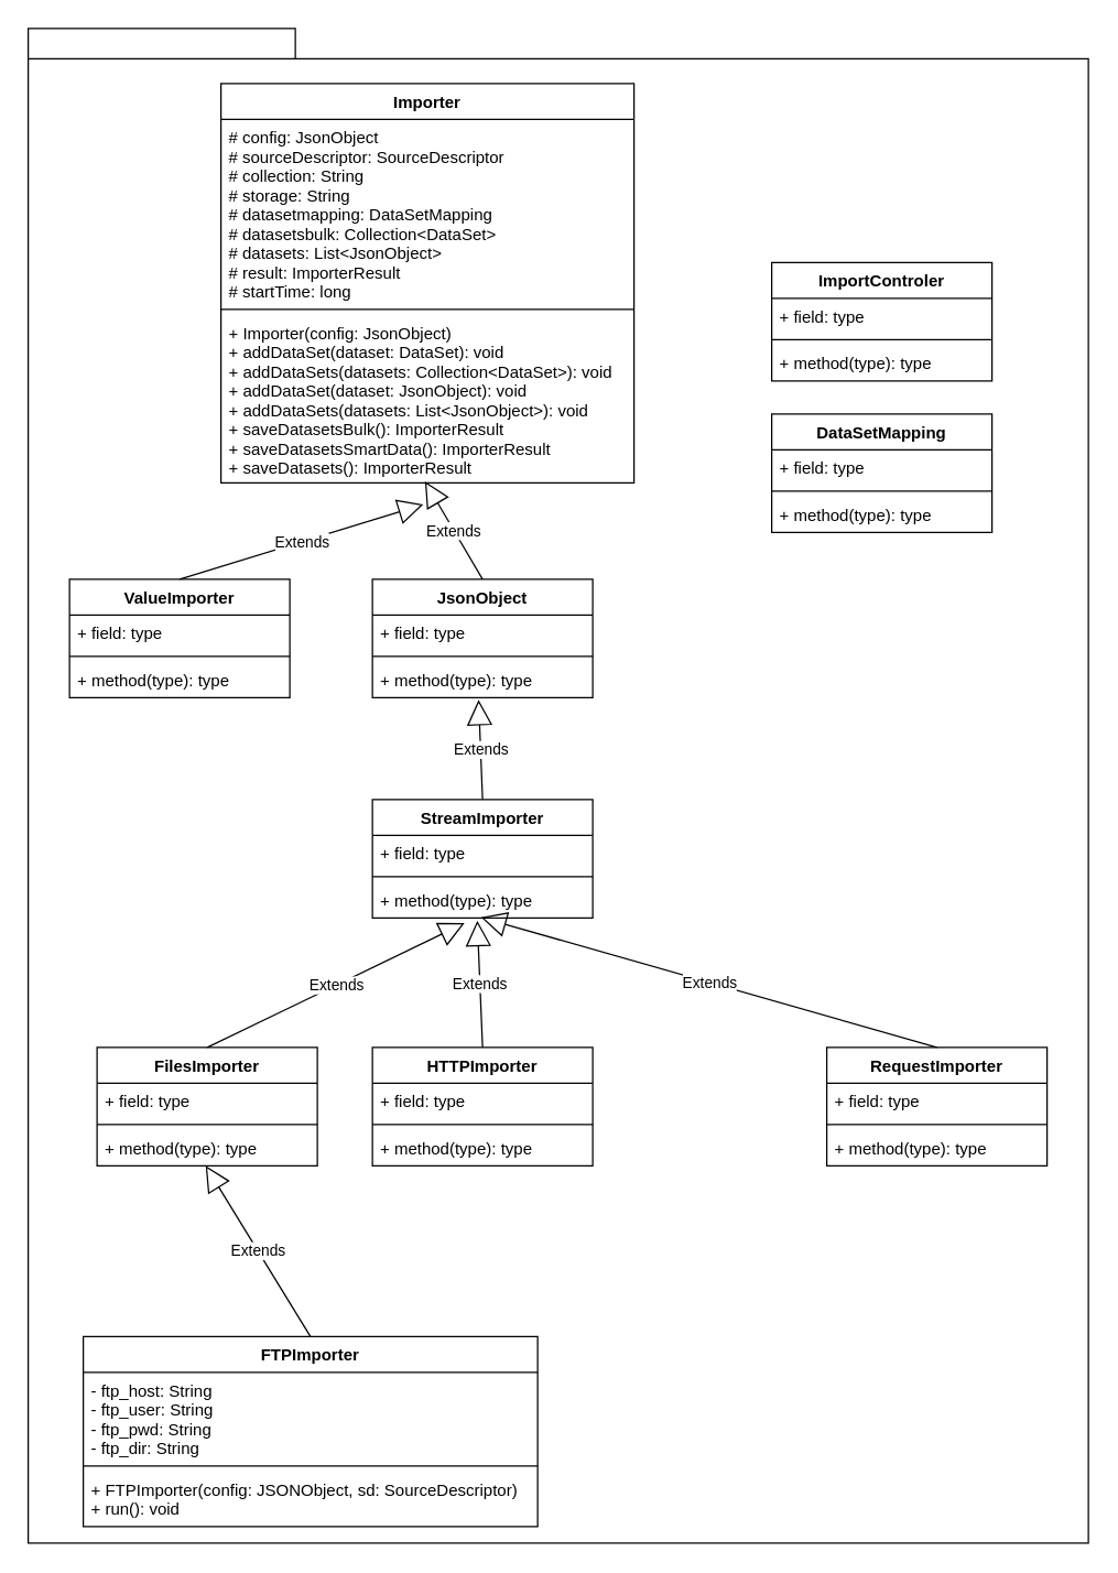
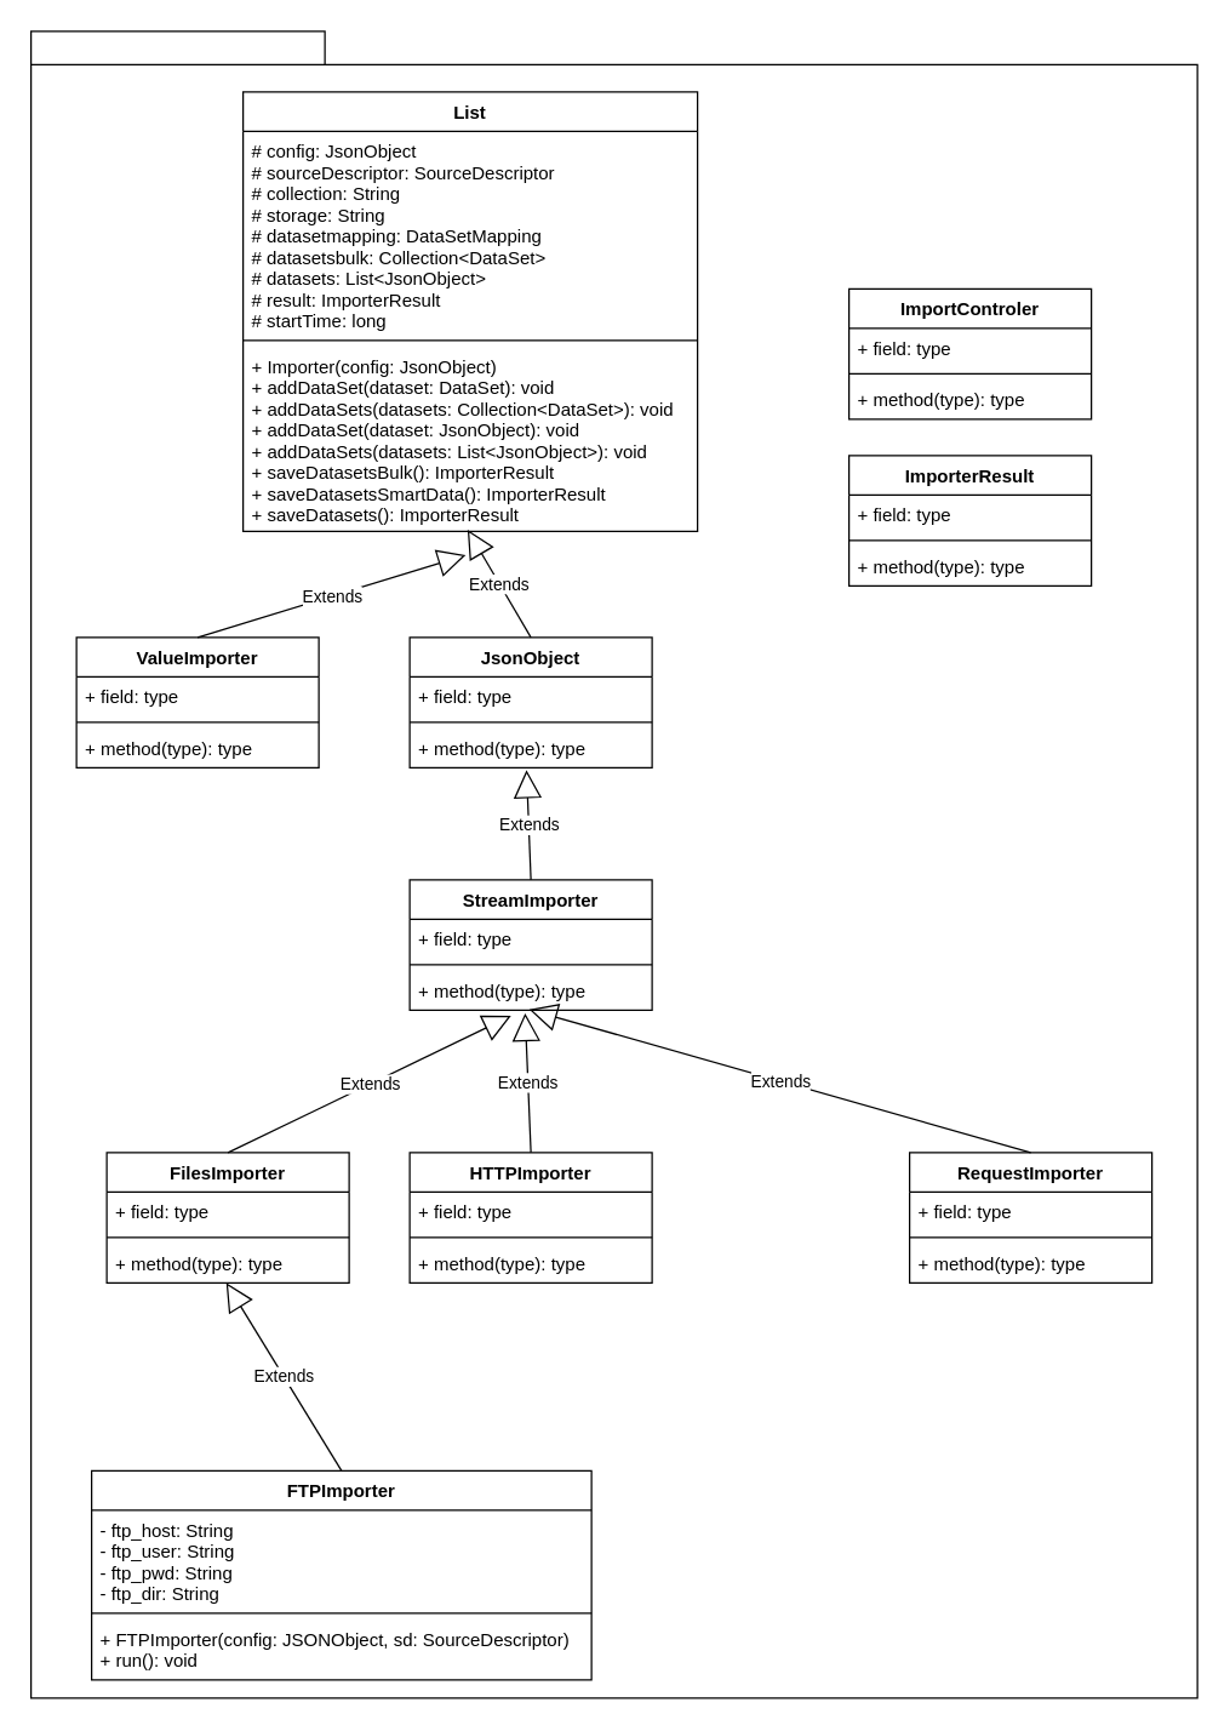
  <mxCell id="0" />
  <mxCell id="1" parent="0" />
  <mxCell id="2" value="" style="shape=folder;fontStyle=1;spacingTop=10;tabWidth=194;tabHeight=22;tabPosition=left;html=1;rounded=0;shadow=0;comic=0;labelBackgroundColor=none;strokeWidth=1;fillColor=none;fontFamily=Verdana;fontSize=10;align=center;" parent="1" vertex="1"><mxGeometry x="20" y="20" width="770" height="1100" as="geometry" /></mxCell>
- <mxCell id="3" value="Importer" style="swimlane;fontStyle=1;align=center;verticalAlign=top;childLayout=stackLayout;horizontal=1;startSize=26;horizontalStack=0;resizeParent=1;resizeParentMax=0;resizeLast=0;collapsible=1;marginBottom=0;" parent="1" vertex="1"><mxGeometry x="160" y="60" width="300" height="290" as="geometry" /></mxCell>
+ <mxCell id="3" value="List" style="swimlane;fontStyle=1;align=center;verticalAlign=top;childLayout=stackLayout;horizontal=1;startSize=26;horizontalStack=0;resizeParent=1;resizeParentMax=0;resizeLast=0;collapsible=1;marginBottom=0;" parent="1" vertex="1"><mxGeometry x="160" y="60" width="300" height="290" as="geometry" /></mxCell>
  <mxCell id="4" value="# config: JsonObject&#10;# sourceDescriptor: SourceDescriptor&#10;# collection: String&#10;# storage: String&#10;# datasetmapping: DataSetMapping&#10;# datasetsbulk: Collection&lt;DataSet&gt;&#10;# datasets: List&lt;JsonObject&gt;&#10;# result: ImporterResult&#10;# startTime: long" style="text;strokeColor=none;fillColor=none;align=left;verticalAlign=top;spacingLeft=4;spacingRight=4;overflow=hidden;rotatable=0;points=[[0,0.5],[1,0.5]];portConstraint=eastwest;" parent="3" vertex="1"><mxGeometry y="26" width="300" height="134" as="geometry" /></mxCell>
  <mxCell id="5" value="" style="line;strokeWidth=1;fillColor=none;align=left;verticalAlign=middle;spacingTop=-1;spacingLeft=3;spacingRight=3;rotatable=0;labelPosition=right;points=[];portConstraint=eastwest;" parent="3" vertex="1"><mxGeometry y="160" width="300" height="8" as="geometry" /></mxCell>
  <mxCell id="6" value="+ Importer(config: JsonObject)&#10;+ addDataSet(dataset: DataSet): void&#10;+ addDataSets(datasets: Collection&lt;DataSet&gt;): void&#10;+ addDataSet(dataset: JsonObject): void&#10;+ addDataSets(datasets: List&lt;JsonObject&gt;): void&#10;+ saveDatasetsBulk(): ImporterResult&#10;+ saveDatasetsSmartData(): ImporterResult&#10;+ saveDatasets(): ImporterResult" style="text;strokeColor=none;fillColor=none;align=left;verticalAlign=top;spacingLeft=4;spacingRight=4;overflow=hidden;rotatable=0;points=[[0,0.5],[1,0.5]];portConstraint=eastwest;" parent="3" vertex="1"><mxGeometry y="168" width="300" height="122" as="geometry" /></mxCell>
  <mxCell id="7" value="ImportControler" style="swimlane;fontStyle=1;align=center;verticalAlign=top;childLayout=stackLayout;horizontal=1;startSize=26;horizontalStack=0;resizeParent=1;resizeParentMax=0;resizeLast=0;collapsible=1;marginBottom=0;" parent="1" vertex="1"><mxGeometry x="560" y="190" width="160" height="86" as="geometry" /></mxCell>
  <mxCell id="8" value="+ field: type" style="text;strokeColor=none;fillColor=none;align=left;verticalAlign=top;spacingLeft=4;spacingRight=4;overflow=hidden;rotatable=0;points=[[0,0.5],[1,0.5]];portConstraint=eastwest;" parent="7" vertex="1"><mxGeometry y="26" width="160" height="26" as="geometry" /></mxCell>
  <mxCell id="9" value="" style="line;strokeWidth=1;fillColor=none;align=left;verticalAlign=middle;spacingTop=-1;spacingLeft=3;spacingRight=3;rotatable=0;labelPosition=right;points=[];portConstraint=eastwest;" parent="7" vertex="1"><mxGeometry y="52" width="160" height="8" as="geometry" /></mxCell>
  <mxCell id="10" value="+ method(type): type" style="text;strokeColor=none;fillColor=none;align=left;verticalAlign=top;spacingLeft=4;spacingRight=4;overflow=hidden;rotatable=0;points=[[0,0.5],[1,0.5]];portConstraint=eastwest;" parent="7" vertex="1"><mxGeometry y="60" width="160" height="26" as="geometry" /></mxCell>
  <mxCell id="11" value="FilesImporter" style="swimlane;fontStyle=1;align=center;verticalAlign=top;childLayout=stackLayout;horizontal=1;startSize=26;horizontalStack=0;resizeParent=1;resizeParentMax=0;resizeLast=0;collapsible=1;marginBottom=0;" parent="1" vertex="1"><mxGeometry x="70" y="760" width="160" height="86" as="geometry" /></mxCell>
  <mxCell id="12" value="+ field: type" style="text;strokeColor=none;fillColor=none;align=left;verticalAlign=top;spacingLeft=4;spacingRight=4;overflow=hidden;rotatable=0;points=[[0,0.5],[1,0.5]];portConstraint=eastwest;" parent="11" vertex="1"><mxGeometry y="26" width="160" height="26" as="geometry" /></mxCell>
  <mxCell id="13" value="" style="line;strokeWidth=1;fillColor=none;align=left;verticalAlign=middle;spacingTop=-1;spacingLeft=3;spacingRight=3;rotatable=0;labelPosition=right;points=[];portConstraint=eastwest;" parent="11" vertex="1"><mxGeometry y="52" width="160" height="8" as="geometry" /></mxCell>
  <mxCell id="14" value="+ method(type): type" style="text;strokeColor=none;fillColor=none;align=left;verticalAlign=top;spacingLeft=4;spacingRight=4;overflow=hidden;rotatable=0;points=[[0,0.5],[1,0.5]];portConstraint=eastwest;" parent="11" vertex="1"><mxGeometry y="60" width="160" height="26" as="geometry" /></mxCell>
  <mxCell id="15" value="HTTPImporter" style="swimlane;fontStyle=1;align=center;verticalAlign=top;childLayout=stackLayout;horizontal=1;startSize=26;horizontalStack=0;resizeParent=1;resizeParentMax=0;resizeLast=0;collapsible=1;marginBottom=0;" parent="1" vertex="1"><mxGeometry x="270" y="760" width="160" height="86" as="geometry" /></mxCell>
  <mxCell id="16" value="+ field: type" style="text;strokeColor=none;fillColor=none;align=left;verticalAlign=top;spacingLeft=4;spacingRight=4;overflow=hidden;rotatable=0;points=[[0,0.5],[1,0.5]];portConstraint=eastwest;" parent="15" vertex="1"><mxGeometry y="26" width="160" height="26" as="geometry" /></mxCell>
  <mxCell id="17" value="" style="line;strokeWidth=1;fillColor=none;align=left;verticalAlign=middle;spacingTop=-1;spacingLeft=3;spacingRight=3;rotatable=0;labelPosition=right;points=[];portConstraint=eastwest;" parent="15" vertex="1"><mxGeometry y="52" width="160" height="8" as="geometry" /></mxCell>
  <mxCell id="18" value="+ method(type): type" style="text;strokeColor=none;fillColor=none;align=left;verticalAlign=top;spacingLeft=4;spacingRight=4;overflow=hidden;rotatable=0;points=[[0,0.5],[1,0.5]];portConstraint=eastwest;" parent="15" vertex="1"><mxGeometry y="60" width="160" height="26" as="geometry" /></mxCell>
  <mxCell id="19" value="FTPImporter" style="swimlane;fontStyle=1;align=center;verticalAlign=top;childLayout=stackLayout;horizontal=1;startSize=26;horizontalStack=0;resizeParent=1;resizeParentMax=0;resizeLast=0;collapsible=1;marginBottom=0;" parent="1" vertex="1"><mxGeometry x="60" y="970" width="330" height="138" as="geometry" /></mxCell>
  <mxCell id="20" value="- ftp_host: String&#10;- ftp_user: String&#10;- ftp_pwd: String&#10;- ftp_dir: String" style="text;strokeColor=none;fillColor=none;align=left;verticalAlign=top;spacingLeft=4;spacingRight=4;overflow=hidden;rotatable=0;points=[[0,0.5],[1,0.5]];portConstraint=eastwest;" parent="19" vertex="1"><mxGeometry y="26" width="330" height="64" as="geometry" /></mxCell>
  <mxCell id="21" value="" style="line;strokeWidth=1;fillColor=none;align=left;verticalAlign=middle;spacingTop=-1;spacingLeft=3;spacingRight=3;rotatable=0;labelPosition=right;points=[];portConstraint=eastwest;" parent="19" vertex="1"><mxGeometry y="90" width="330" height="8" as="geometry" /></mxCell>
  <mxCell id="22" value="+ FTPImporter(config: JSONObject, sd: SourceDescriptor)&#10;+ run(): void" style="text;strokeColor=none;fillColor=none;align=left;verticalAlign=top;spacingLeft=4;spacingRight=4;overflow=hidden;rotatable=0;points=[[0,0.5],[1,0.5]];portConstraint=eastwest;" parent="19" vertex="1"><mxGeometry y="98" width="330" height="40" as="geometry" /></mxCell>
- <mxCell id="23" value="DataSetMapping" style="swimlane;fontStyle=1;align=center;verticalAlign=top;childLayout=stackLayout;horizontal=1;startSize=26;horizontalStack=0;resizeParent=1;resizeParentMax=0;resizeLast=0;collapsible=1;marginBottom=0;" parent="1" vertex="1"><mxGeometry x="560" y="300" width="160" height="86" as="geometry" /></mxCell>
+ <mxCell id="23" value="ImporterResult" style="swimlane;fontStyle=1;align=center;verticalAlign=top;childLayout=stackLayout;horizontal=1;startSize=26;horizontalStack=0;resizeParent=1;resizeParentMax=0;resizeLast=0;collapsible=1;marginBottom=0;" parent="1" vertex="1"><mxGeometry x="560" y="300" width="160" height="86" as="geometry" /></mxCell>
  <mxCell id="24" value="+ field: type" style="text;strokeColor=none;fillColor=none;align=left;verticalAlign=top;spacingLeft=4;spacingRight=4;overflow=hidden;rotatable=0;points=[[0,0.5],[1,0.5]];portConstraint=eastwest;" parent="23" vertex="1"><mxGeometry y="26" width="160" height="26" as="geometry" /></mxCell>
  <mxCell id="25" value="" style="line;strokeWidth=1;fillColor=none;align=left;verticalAlign=middle;spacingTop=-1;spacingLeft=3;spacingRight=3;rotatable=0;labelPosition=right;points=[];portConstraint=eastwest;" parent="23" vertex="1"><mxGeometry y="52" width="160" height="8" as="geometry" /></mxCell>
  <mxCell id="26" value="+ method(type): type" style="text;strokeColor=none;fillColor=none;align=left;verticalAlign=top;spacingLeft=4;spacingRight=4;overflow=hidden;rotatable=0;points=[[0,0.5],[1,0.5]];portConstraint=eastwest;" parent="23" vertex="1"><mxGeometry y="60" width="160" height="26" as="geometry" /></mxCell>
  <mxCell id="27" value="JsonObject" style="swimlane;fontStyle=1;align=center;verticalAlign=top;childLayout=stackLayout;horizontal=1;startSize=26;horizontalStack=0;resizeParent=1;resizeParentMax=0;resizeLast=0;collapsible=1;marginBottom=0;" parent="1" vertex="1"><mxGeometry x="270" y="420" width="160" height="86" as="geometry" /></mxCell>
  <mxCell id="28" value="+ field: type" style="text;strokeColor=none;fillColor=none;align=left;verticalAlign=top;spacingLeft=4;spacingRight=4;overflow=hidden;rotatable=0;points=[[0,0.5],[1,0.5]];portConstraint=eastwest;" parent="27" vertex="1"><mxGeometry y="26" width="160" height="26" as="geometry" /></mxCell>
  <mxCell id="29" value="" style="line;strokeWidth=1;fillColor=none;align=left;verticalAlign=middle;spacingTop=-1;spacingLeft=3;spacingRight=3;rotatable=0;labelPosition=right;points=[];portConstraint=eastwest;" parent="27" vertex="1"><mxGeometry y="52" width="160" height="8" as="geometry" /></mxCell>
  <mxCell id="30" value="+ method(type): type" style="text;strokeColor=none;fillColor=none;align=left;verticalAlign=top;spacingLeft=4;spacingRight=4;overflow=hidden;rotatable=0;points=[[0,0.5],[1,0.5]];portConstraint=eastwest;" parent="27" vertex="1"><mxGeometry y="60" width="160" height="26" as="geometry" /></mxCell>
  <mxCell id="31" value="RequestImporter" style="swimlane;fontStyle=1;align=center;verticalAlign=top;childLayout=stackLayout;horizontal=1;startSize=26;horizontalStack=0;resizeParent=1;resizeParentMax=0;resizeLast=0;collapsible=1;marginBottom=0;" parent="1" vertex="1"><mxGeometry x="600" y="760" width="160" height="86" as="geometry" /></mxCell>
  <mxCell id="32" value="+ field: type" style="text;strokeColor=none;fillColor=none;align=left;verticalAlign=top;spacingLeft=4;spacingRight=4;overflow=hidden;rotatable=0;points=[[0,0.5],[1,0.5]];portConstraint=eastwest;" parent="31" vertex="1"><mxGeometry y="26" width="160" height="26" as="geometry" /></mxCell>
  <mxCell id="33" value="" style="line;strokeWidth=1;fillColor=none;align=left;verticalAlign=middle;spacingTop=-1;spacingLeft=3;spacingRight=3;rotatable=0;labelPosition=right;points=[];portConstraint=eastwest;" parent="31" vertex="1"><mxGeometry y="52" width="160" height="8" as="geometry" /></mxCell>
  <mxCell id="34" value="+ method(type): type" style="text;strokeColor=none;fillColor=none;align=left;verticalAlign=top;spacingLeft=4;spacingRight=4;overflow=hidden;rotatable=0;points=[[0,0.5],[1,0.5]];portConstraint=eastwest;" parent="31" vertex="1"><mxGeometry y="60" width="160" height="26" as="geometry" /></mxCell>
  <mxCell id="35" value="StreamImporter" style="swimlane;fontStyle=1;align=center;verticalAlign=top;childLayout=stackLayout;horizontal=1;startSize=26;horizontalStack=0;resizeParent=1;resizeParentMax=0;resizeLast=0;collapsible=1;marginBottom=0;" parent="1" vertex="1"><mxGeometry x="270" y="580" width="160" height="86" as="geometry" /></mxCell>
  <mxCell id="36" value="+ field: type" style="text;strokeColor=none;fillColor=none;align=left;verticalAlign=top;spacingLeft=4;spacingRight=4;overflow=hidden;rotatable=0;points=[[0,0.5],[1,0.5]];portConstraint=eastwest;" parent="35" vertex="1"><mxGeometry y="26" width="160" height="26" as="geometry" /></mxCell>
  <mxCell id="37" value="" style="line;strokeWidth=1;fillColor=none;align=left;verticalAlign=middle;spacingTop=-1;spacingLeft=3;spacingRight=3;rotatable=0;labelPosition=right;points=[];portConstraint=eastwest;" parent="35" vertex="1"><mxGeometry y="52" width="160" height="8" as="geometry" /></mxCell>
  <mxCell id="38" value="+ method(type): type" style="text;strokeColor=none;fillColor=none;align=left;verticalAlign=top;spacingLeft=4;spacingRight=4;overflow=hidden;rotatable=0;points=[[0,0.5],[1,0.5]];portConstraint=eastwest;" parent="35" vertex="1"><mxGeometry y="60" width="160" height="26" as="geometry" /></mxCell>
  <mxCell id="39" value="ValueImporter" style="swimlane;fontStyle=1;align=center;verticalAlign=top;childLayout=stackLayout;horizontal=1;startSize=26;horizontalStack=0;resizeParent=1;resizeParentMax=0;resizeLast=0;collapsible=1;marginBottom=0;" parent="1" vertex="1"><mxGeometry x="50" y="420" width="160" height="86" as="geometry" /></mxCell>
  <mxCell id="40" value="+ field: type" style="text;strokeColor=none;fillColor=none;align=left;verticalAlign=top;spacingLeft=4;spacingRight=4;overflow=hidden;rotatable=0;points=[[0,0.5],[1,0.5]];portConstraint=eastwest;" parent="39" vertex="1"><mxGeometry y="26" width="160" height="26" as="geometry" /></mxCell>
  <mxCell id="41" value="" style="line;strokeWidth=1;fillColor=none;align=left;verticalAlign=middle;spacingTop=-1;spacingLeft=3;spacingRight=3;rotatable=0;labelPosition=right;points=[];portConstraint=eastwest;" parent="39" vertex="1"><mxGeometry y="52" width="160" height="8" as="geometry" /></mxCell>
  <mxCell id="42" value="+ method(type): type" style="text;strokeColor=none;fillColor=none;align=left;verticalAlign=top;spacingLeft=4;spacingRight=4;overflow=hidden;rotatable=0;points=[[0,0.5],[1,0.5]];portConstraint=eastwest;" parent="39" vertex="1"><mxGeometry y="60" width="160" height="26" as="geometry" /></mxCell>
  <mxCell id="43" value="Extends" style="endArrow=block;endSize=16;endFill=0;html=1;rounded=0;exitX=0.5;exitY=0;exitDx=0;exitDy=0;entryX=0.49;entryY=1.128;entryDx=0;entryDy=0;entryPerimeter=0;" parent="1" source="39" target="6" edge="1"><mxGeometry width="160" relative="1" as="geometry"><mxPoint x="400" y="260" as="sourcePoint" /><mxPoint x="560" y="260" as="targetPoint" /></mxGeometry></mxCell>
  <mxCell id="44" value="Extends" style="endArrow=block;endSize=16;endFill=0;html=1;rounded=0;exitX=0.5;exitY=0;exitDx=0;exitDy=0;entryX=0.482;entryY=1.06;entryDx=0;entryDy=0;entryPerimeter=0;" parent="1" source="35" target="30" edge="1"><mxGeometry width="160" relative="1" as="geometry"><mxPoint x="400" y="260" as="sourcePoint" /><mxPoint x="560" y="260" as="targetPoint" /></mxGeometry></mxCell>
  <mxCell id="45" value="Extends" style="endArrow=block;endSize=16;endFill=0;html=1;rounded=0;exitX=0.5;exitY=0;exitDx=0;exitDy=0;entryX=0.493;entryY=0.983;entryDx=0;entryDy=0;entryPerimeter=0;" parent="1" source="31" target="38" edge="1"><mxGeometry width="160" relative="1" as="geometry"><mxPoint x="400" y="260" as="sourcePoint" /><mxPoint x="560" y="260" as="targetPoint" /></mxGeometry></mxCell>
  <mxCell id="46" value="Extends" style="endArrow=block;endSize=16;endFill=0;html=1;rounded=0;exitX=0.5;exitY=0;exitDx=0;exitDy=0;entryX=0.494;entryY=0.991;entryDx=0;entryDy=0;entryPerimeter=0;" parent="1" source="27" target="6" edge="1"><mxGeometry width="160" relative="1" as="geometry"><mxPoint x="400" y="260" as="sourcePoint" /><mxPoint x="560" y="260" as="targetPoint" /></mxGeometry></mxCell>
  <mxCell id="47" value="Extends" style="endArrow=block;endSize=16;endFill=0;html=1;rounded=0;exitX=0.5;exitY=0;exitDx=0;exitDy=0;entryX=0.476;entryY=1.077;entryDx=0;entryDy=0;entryPerimeter=0;" parent="1" source="15" target="38" edge="1"><mxGeometry width="160" relative="1" as="geometry"><mxPoint x="400" y="260" as="sourcePoint" /><mxPoint x="560" y="260" as="targetPoint" /></mxGeometry></mxCell>
  <mxCell id="48" value="Extends" style="endArrow=block;endSize=16;endFill=0;html=1;rounded=0;exitX=0.5;exitY=0;exitDx=0;exitDy=0;entryX=0.418;entryY=1.145;entryDx=0;entryDy=0;entryPerimeter=0;" parent="1" source="11" target="38" edge="1"><mxGeometry width="160" relative="1" as="geometry"><mxPoint x="90" y="460" as="sourcePoint" /><mxPoint x="250" y="460" as="targetPoint" /></mxGeometry></mxCell>
  <mxCell id="49" value="Extends" style="endArrow=block;endSize=16;endFill=0;html=1;rounded=0;exitX=0.5;exitY=0;exitDx=0;exitDy=0;entryX=0.493;entryY=1;entryDx=0;entryDy=0;entryPerimeter=0;" parent="1" source="19" target="14" edge="1"><mxGeometry width="160" relative="1" as="geometry"><mxPoint x="400" y="560" as="sourcePoint" /><mxPoint x="560" y="560" as="targetPoint" /></mxGeometry></mxCell>
